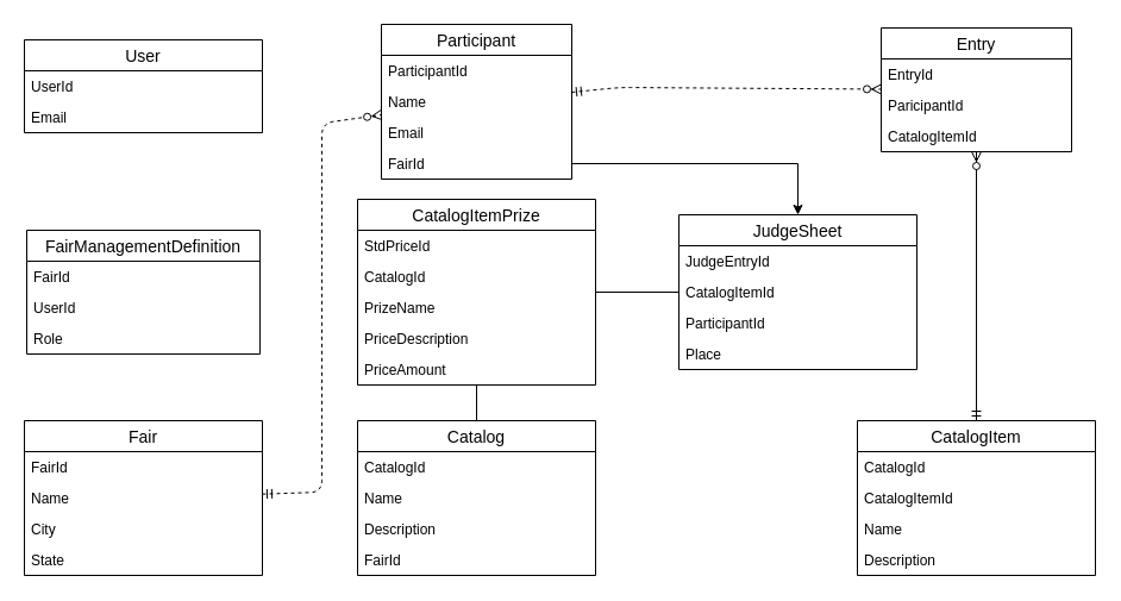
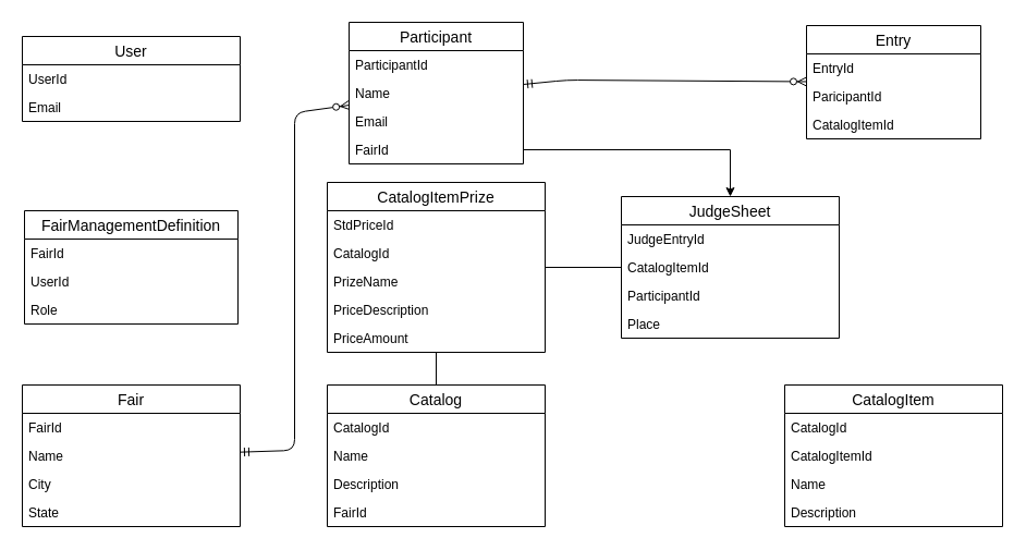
  <mxCell id="0" />
  <mxCell id="1" parent="0" />
  <mxCell id="2" value="User" style="swimlane;fontStyle=0;childLayout=stackLayout;horizontal=1;startSize=26;horizontalStack=0;resizeParent=1;resizeParentMax=0;resizeLast=0;collapsible=1;marginBottom=0;align=center;fontSize=14;" parent="1" vertex="1"><mxGeometry x="20" y="33" width="200" height="78" as="geometry" /></mxCell>
  <mxCell id="3" value="UserId" style="text;strokeColor=none;fillColor=none;spacingLeft=4;spacingRight=4;overflow=hidden;rotatable=0;points=[[0,0.5],[1,0.5]];portConstraint=eastwest;fontSize=12;" parent="2" vertex="1"><mxGeometry y="26" width="200" height="26" as="geometry" /></mxCell>
  <mxCell id="4" value="Email" style="text;strokeColor=none;fillColor=none;spacingLeft=4;spacingRight=4;overflow=hidden;rotatable=0;points=[[0,0.5],[1,0.5]];portConstraint=eastwest;fontSize=12;" parent="2" vertex="1"><mxGeometry y="52" width="200" height="26" as="geometry" /></mxCell>
  <mxCell id="5" value="FairManagementDefinition" style="swimlane;fontStyle=0;childLayout=stackLayout;horizontal=1;startSize=26;horizontalStack=0;resizeParent=1;resizeParentMax=0;resizeLast=0;collapsible=1;marginBottom=0;align=center;fontSize=14;" parent="1" vertex="1"><mxGeometry x="22" y="193" width="196" height="104" as="geometry" /></mxCell>
  <mxCell id="6" value="FairId" style="text;strokeColor=none;fillColor=none;spacingLeft=4;spacingRight=4;overflow=hidden;rotatable=0;points=[[0,0.5],[1,0.5]];portConstraint=eastwest;fontSize=12;" parent="5" vertex="1"><mxGeometry y="26" width="196" height="26" as="geometry" /></mxCell>
  <mxCell id="7" value="UserId" style="text;strokeColor=none;fillColor=none;spacingLeft=4;spacingRight=4;overflow=hidden;rotatable=0;points=[[0,0.5],[1,0.5]];portConstraint=eastwest;fontSize=12;" parent="5" vertex="1"><mxGeometry y="52" width="196" height="26" as="geometry" /></mxCell>
  <mxCell id="8" value="Role" style="text;strokeColor=none;fillColor=none;spacingLeft=4;spacingRight=4;overflow=hidden;rotatable=0;points=[[0,0.5],[1,0.5]];portConstraint=eastwest;fontSize=12;" parent="5" vertex="1"><mxGeometry y="78" width="196" height="26" as="geometry" /></mxCell>
  <mxCell id="9" value="Fair" style="swimlane;fontStyle=0;childLayout=stackLayout;horizontal=1;startSize=26;horizontalStack=0;resizeParent=1;resizeParentMax=0;resizeLast=0;collapsible=1;marginBottom=0;align=center;fontSize=14;" parent="1" vertex="1"><mxGeometry x="20" y="353" width="200" height="130" as="geometry" /></mxCell>
  <mxCell id="10" value="FairId" style="text;strokeColor=none;fillColor=none;spacingLeft=4;spacingRight=4;overflow=hidden;rotatable=0;points=[[0,0.5],[1,0.5]];portConstraint=eastwest;fontSize=12;" parent="9" vertex="1"><mxGeometry y="26" width="200" height="26" as="geometry" /></mxCell>
  <mxCell id="11" value="Name" style="text;strokeColor=none;fillColor=none;spacingLeft=4;spacingRight=4;overflow=hidden;rotatable=0;points=[[0,0.5],[1,0.5]];portConstraint=eastwest;fontSize=12;" parent="9" vertex="1"><mxGeometry y="52" width="200" height="26" as="geometry" /></mxCell>
  <mxCell id="12" value="City" style="text;strokeColor=none;fillColor=none;spacingLeft=4;spacingRight=4;overflow=hidden;rotatable=0;points=[[0,0.5],[1,0.5]];portConstraint=eastwest;fontSize=12;" parent="9" vertex="1"><mxGeometry y="78" width="200" height="26" as="geometry" /></mxCell>
  <mxCell id="13" value="State" style="text;strokeColor=none;fillColor=none;spacingLeft=4;spacingRight=4;overflow=hidden;rotatable=0;points=[[0,0.5],[1,0.5]];portConstraint=eastwest;fontSize=12;" parent="9" vertex="1"><mxGeometry y="104" width="200" height="26" as="geometry" /></mxCell>
- <mxCell id="14" value="" style="fontSize=12;html=1;endArrow=ERzeroToMany;startArrow=ERmandOne;dashed=1;" parent="1" source="9" target="41" edge="1"><mxGeometry width="100" height="100" relative="1" as="geometry"><mxPoint x="130" y="121" as="sourcePoint" /><mxPoint x="130" y="203" as="targetPoint" /><Array as="points"><mxPoint x="270" y="413" /><mxPoint x="270" y="103" /></Array></mxGeometry></mxCell>
- <mxCell id="15" value="" style="fontSize=12;html=1;endArrow=ERzeroToMany;startArrow=ERmandOne;dashed=1;" parent="1" source="41" target="46" edge="1"><mxGeometry width="100" height="100" relative="1" as="geometry"><mxPoint x="230" y="424.667" as="sourcePoint" /><mxPoint x="330" y="111.077" as="targetPoint" /><Array as="points"><mxPoint x="520" y="73" /></Array></mxGeometry></mxCell>
- <mxCell id="16" value="" style="fontSize=12;html=1;endArrow=ERzeroToMany;startArrow=ERmandOne;" parent="1" source="23" target="46" edge="1"><mxGeometry width="100" height="100" relative="1" as="geometry"><mxPoint x="490" y="108" as="sourcePoint" /><mxPoint x="600" y="108" as="targetPoint" /><Array as="points" /></mxGeometry></mxCell>
+ <mxCell id="14" value="" style="fontSize=12;html=1;endArrow=ERzeroToMany;startArrow=ERmandOne;" parent="1" source="9" target="41" edge="1"><mxGeometry width="100" height="100" relative="1" as="geometry"><mxPoint x="130" y="121" as="sourcePoint" /><mxPoint x="130" y="203" as="targetPoint" /><Array as="points"><mxPoint x="270" y="413" /><mxPoint x="270" y="103" /></Array></mxGeometry></mxCell>
+ <mxCell id="15" value="" style="fontSize=12;html=1;endArrow=ERzeroToMany;startArrow=ERmandOne;" parent="1" source="41" target="46" edge="1"><mxGeometry width="100" height="100" relative="1" as="geometry"><mxPoint x="230" y="424.667" as="sourcePoint" /><mxPoint x="330" y="111.077" as="targetPoint" /><Array as="points"><mxPoint x="520" y="73" /></Array></mxGeometry></mxCell>
  <mxCell id="17" value="Catalog" style="swimlane;fontStyle=0;childLayout=stackLayout;horizontal=1;startSize=26;horizontalStack=0;resizeParent=1;resizeParentMax=0;resizeLast=0;collapsible=1;marginBottom=0;align=center;fontSize=14;" parent="1" vertex="1"><mxGeometry x="300" y="353" width="200" height="130" as="geometry" /></mxCell>
  <mxCell id="18" value="CatalogId" style="text;strokeColor=none;fillColor=none;spacingLeft=4;spacingRight=4;overflow=hidden;rotatable=0;points=[[0,0.5],[1,0.5]];portConstraint=eastwest;fontSize=12;" parent="17" vertex="1"><mxGeometry y="26" width="200" height="26" as="geometry" /></mxCell>
  <mxCell id="19" value="Name" style="text;strokeColor=none;fillColor=none;spacingLeft=4;spacingRight=4;overflow=hidden;rotatable=0;points=[[0,0.5],[1,0.5]];portConstraint=eastwest;fontSize=12;" parent="17" vertex="1"><mxGeometry y="52" width="200" height="26" as="geometry" /></mxCell>
  <mxCell id="20" value="Description" style="text;strokeColor=none;fillColor=none;spacingLeft=4;spacingRight=4;overflow=hidden;rotatable=0;points=[[0,0.5],[1,0.5]];portConstraint=eastwest;fontSize=12;" parent="17" vertex="1"><mxGeometry y="78" width="200" height="26" as="geometry" /></mxCell>
  <mxCell id="21" value="FairId" style="text;strokeColor=none;fillColor=none;spacingLeft=4;spacingRight=4;overflow=hidden;rotatable=0;points=[[0,0.5],[1,0.5]];portConstraint=eastwest;fontSize=12;" parent="17" vertex="1"><mxGeometry y="104" width="200" height="26" as="geometry" /></mxCell>
  <mxCell id="22" style="edgeStyle=orthogonalEdgeStyle;rounded=0;orthogonalLoop=1;jettySize=auto;html=1;" edge="1" parent="1" source="45" target="28"><mxGeometry relative="1" as="geometry" /></mxCell>
  <mxCell id="23" value="CatalogItem" style="swimlane;fontStyle=0;childLayout=stackLayout;horizontal=1;startSize=26;horizontalStack=0;resizeParent=1;resizeParentMax=0;resizeLast=0;collapsible=1;marginBottom=0;align=center;fontSize=14;" parent="1" vertex="1"><mxGeometry x="720" y="353" width="200" height="130" as="geometry" /></mxCell>
  <mxCell id="24" value="CatalogId" style="text;strokeColor=none;fillColor=none;spacingLeft=4;spacingRight=4;overflow=hidden;rotatable=0;points=[[0,0.5],[1,0.5]];portConstraint=eastwest;fontSize=12;" parent="23" vertex="1"><mxGeometry y="26" width="200" height="26" as="geometry" /></mxCell>
  <mxCell id="25" value="CatalogItemId" style="text;strokeColor=none;fillColor=none;spacingLeft=4;spacingRight=4;overflow=hidden;rotatable=0;points=[[0,0.5],[1,0.5]];portConstraint=eastwest;fontSize=12;" parent="23" vertex="1"><mxGeometry y="52" width="200" height="26" as="geometry" /></mxCell>
  <mxCell id="26" value="Name" style="text;strokeColor=none;fillColor=none;spacingLeft=4;spacingRight=4;overflow=hidden;rotatable=0;points=[[0,0.5],[1,0.5]];portConstraint=eastwest;fontSize=12;" parent="23" vertex="1"><mxGeometry y="78" width="200" height="26" as="geometry" /></mxCell>
  <mxCell id="27" value="Description" style="text;strokeColor=none;fillColor=none;spacingLeft=4;spacingRight=4;overflow=hidden;rotatable=0;points=[[0,0.5],[1,0.5]];portConstraint=eastwest;fontSize=12;" parent="23" vertex="1"><mxGeometry y="104" width="200" height="26" as="geometry" /></mxCell>
  <mxCell id="28" value="JudgeSheet" style="swimlane;fontStyle=0;childLayout=stackLayout;horizontal=1;startSize=26;horizontalStack=0;resizeParent=1;resizeParentMax=0;resizeLast=0;collapsible=1;marginBottom=0;align=center;fontSize=14;" parent="1" vertex="1"><mxGeometry x="570" y="180" width="200" height="130" as="geometry" /></mxCell>
  <mxCell id="29" value="JudgeEntryId" style="text;strokeColor=none;fillColor=none;spacingLeft=4;spacingRight=4;overflow=hidden;rotatable=0;points=[[0,0.5],[1,0.5]];portConstraint=eastwest;fontSize=12;" parent="28" vertex="1"><mxGeometry y="26" width="200" height="26" as="geometry" /></mxCell>
  <mxCell id="30" value="CatalogItemId" style="text;strokeColor=none;fillColor=none;spacingLeft=4;spacingRight=4;overflow=hidden;rotatable=0;points=[[0,0.5],[1,0.5]];portConstraint=eastwest;fontSize=12;" parent="28" vertex="1"><mxGeometry y="52" width="200" height="26" as="geometry" /></mxCell>
  <mxCell id="31" value="ParticipantId" style="text;strokeColor=none;fillColor=none;spacingLeft=4;spacingRight=4;overflow=hidden;rotatable=0;points=[[0,0.5],[1,0.5]];portConstraint=eastwest;fontSize=12;" parent="28" vertex="1"><mxGeometry y="78" width="200" height="26" as="geometry" /></mxCell>
  <mxCell id="32" value="Place" style="text;strokeColor=none;fillColor=none;spacingLeft=4;spacingRight=4;overflow=hidden;rotatable=0;points=[[0,0.5],[1,0.5]];portConstraint=eastwest;fontSize=12;" parent="28" vertex="1"><mxGeometry y="104" width="200" height="26" as="geometry" /></mxCell>
  <mxCell id="33" style="edgeStyle=orthogonalEdgeStyle;rounded=0;orthogonalLoop=1;jettySize=auto;html=1;endArrow=none;" edge="1" parent="1" source="35" target="17"><mxGeometry relative="1" as="geometry" /></mxCell>
  <mxCell id="34" style="edgeStyle=orthogonalEdgeStyle;rounded=0;orthogonalLoop=1;jettySize=auto;html=1;endArrow=none;" edge="1" parent="1" source="35" target="28"><mxGeometry relative="1" as="geometry" /></mxCell>
  <mxCell id="35" value="CatalogItemPrize" style="swimlane;fontStyle=0;childLayout=stackLayout;horizontal=1;startSize=26;horizontalStack=0;resizeParent=1;resizeParentMax=0;resizeLast=0;collapsible=1;marginBottom=0;align=center;fontSize=14;" parent="1" vertex="1"><mxGeometry x="300" y="167" width="200" height="156" as="geometry" /></mxCell>
  <mxCell id="36" value="StdPriceId" style="text;strokeColor=none;fillColor=none;spacingLeft=4;spacingRight=4;overflow=hidden;rotatable=0;points=[[0,0.5],[1,0.5]];portConstraint=eastwest;fontSize=12;" parent="35" vertex="1"><mxGeometry y="26" width="200" height="26" as="geometry" /></mxCell>
  <mxCell id="37" value="CatalogId" style="text;strokeColor=none;fillColor=none;spacingLeft=4;spacingRight=4;overflow=hidden;rotatable=0;points=[[0,0.5],[1,0.5]];portConstraint=eastwest;fontSize=12;" parent="35" vertex="1"><mxGeometry y="52" width="200" height="26" as="geometry" /></mxCell>
  <mxCell id="38" value="PrizeName" style="text;strokeColor=none;fillColor=none;spacingLeft=4;spacingRight=4;overflow=hidden;rotatable=0;points=[[0,0.5],[1,0.5]];portConstraint=eastwest;fontSize=12;" parent="35" vertex="1"><mxGeometry y="78" width="200" height="26" as="geometry" /></mxCell>
  <mxCell id="39" value="PriceDescription" style="text;strokeColor=none;fillColor=none;spacingLeft=4;spacingRight=4;overflow=hidden;rotatable=0;points=[[0,0.5],[1,0.5]];portConstraint=eastwest;fontSize=12;" parent="35" vertex="1"><mxGeometry y="104" width="200" height="26" as="geometry" /></mxCell>
  <mxCell id="40" value="PriceAmount" style="text;strokeColor=none;fillColor=none;spacingLeft=4;spacingRight=4;overflow=hidden;rotatable=0;points=[[0,0.5],[1,0.5]];portConstraint=eastwest;fontSize=12;" vertex="1" parent="35"><mxGeometry y="130" width="200" height="26" as="geometry" /></mxCell>
  <mxCell id="41" value="Participant" style="swimlane;fontStyle=0;childLayout=stackLayout;horizontal=1;startSize=26;horizontalStack=0;resizeParent=1;resizeParentMax=0;resizeLast=0;collapsible=1;marginBottom=0;align=center;fontSize=14;" parent="1" vertex="1"><mxGeometry x="320" y="20" width="160" height="130" as="geometry" /></mxCell>
  <mxCell id="42" value="ParticipantId" style="text;strokeColor=none;fillColor=none;spacingLeft=4;spacingRight=4;overflow=hidden;rotatable=0;points=[[0,0.5],[1,0.5]];portConstraint=eastwest;fontSize=12;" parent="41" vertex="1"><mxGeometry y="26" width="160" height="26" as="geometry" /></mxCell>
  <mxCell id="43" value="Name" style="text;strokeColor=none;fillColor=none;spacingLeft=4;spacingRight=4;overflow=hidden;rotatable=0;points=[[0,0.5],[1,0.5]];portConstraint=eastwest;fontSize=12;" parent="41" vertex="1"><mxGeometry y="52" width="160" height="26" as="geometry" /></mxCell>
  <mxCell id="44" value="Email" style="text;strokeColor=none;fillColor=none;spacingLeft=4;spacingRight=4;overflow=hidden;rotatable=0;points=[[0,0.5],[1,0.5]];portConstraint=eastwest;fontSize=12;" parent="41" vertex="1"><mxGeometry y="78" width="160" height="26" as="geometry" /></mxCell>
  <mxCell id="45" value="FairId" style="text;strokeColor=none;fillColor=none;spacingLeft=4;spacingRight=4;overflow=hidden;rotatable=0;points=[[0,0.5],[1,0.5]];portConstraint=eastwest;fontSize=12;" parent="41" vertex="1"><mxGeometry y="104" width="160" height="26" as="geometry" /></mxCell>
  <mxCell id="46" value="Entry" style="swimlane;fontStyle=0;childLayout=stackLayout;horizontal=1;startSize=26;horizontalStack=0;resizeParent=1;resizeParentMax=0;resizeLast=0;collapsible=1;marginBottom=0;align=center;fontSize=14;" parent="1" vertex="1"><mxGeometry x="740" y="23" width="160" height="104" as="geometry" /></mxCell>
  <mxCell id="47" value="EntryId" style="text;strokeColor=none;fillColor=none;spacingLeft=4;spacingRight=4;overflow=hidden;rotatable=0;points=[[0,0.5],[1,0.5]];portConstraint=eastwest;fontSize=12;" parent="46" vertex="1"><mxGeometry y="26" width="160" height="26" as="geometry" /></mxCell>
  <mxCell id="48" value="ParicipantId" style="text;strokeColor=none;fillColor=none;spacingLeft=4;spacingRight=4;overflow=hidden;rotatable=0;points=[[0,0.5],[1,0.5]];portConstraint=eastwest;fontSize=12;" parent="46" vertex="1"><mxGeometry y="52" width="160" height="26" as="geometry" /></mxCell>
  <mxCell id="49" value="CatalogItemId" style="text;strokeColor=none;fillColor=none;spacingLeft=4;spacingRight=4;overflow=hidden;rotatable=0;points=[[0,0.5],[1,0.5]];portConstraint=eastwest;fontSize=12;" parent="46" vertex="1"><mxGeometry y="78" width="160" height="26" as="geometry" /></mxCell>
